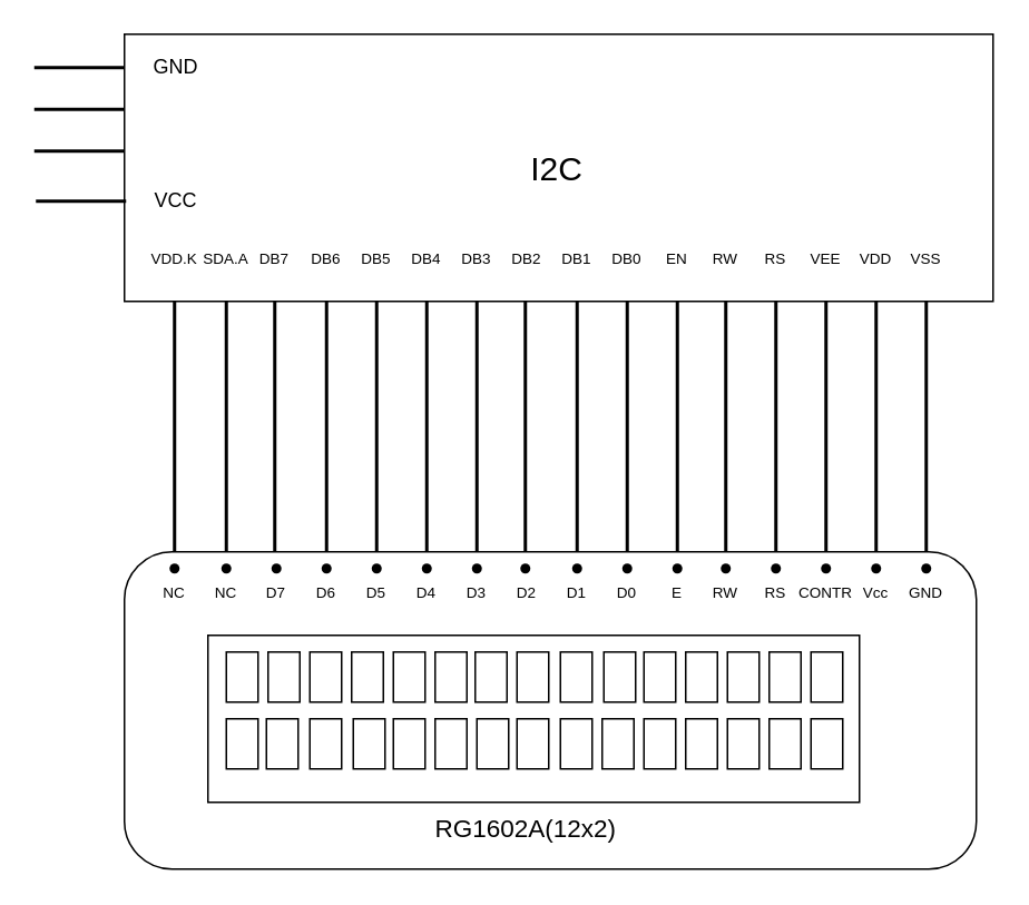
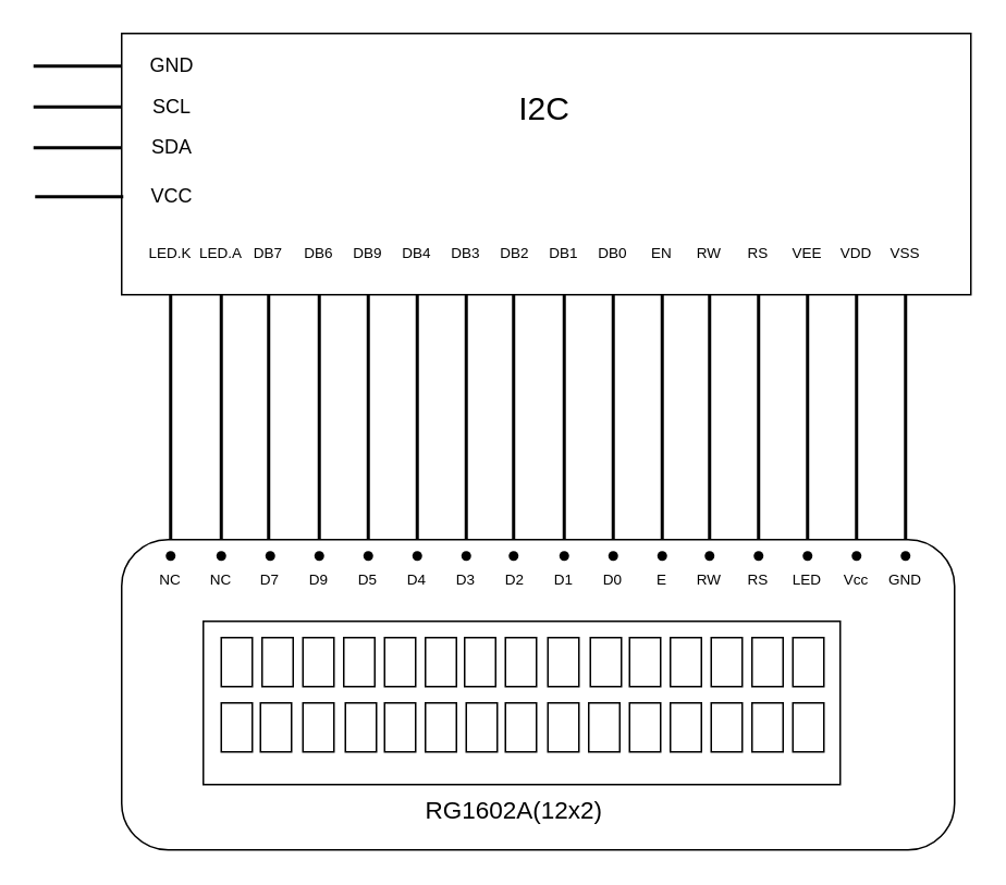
  <mxCell id="0" />
  <mxCell id="1" parent="0" />
  <mxCell id="2" value="" style="rounded=0;whiteSpace=wrap;html=1;" parent="1" vertex="1"><mxGeometry x="284" y="460" width="100" height="20" as="geometry" /></mxCell>
  <mxCell id="3" value="" style="rounded=1;whiteSpace=wrap;html=1;" parent="1" vertex="1"><mxGeometry x="74" y="330" width="510" height="190" as="geometry" /></mxCell>
  <mxCell id="4" value="" style="rounded=0;whiteSpace=wrap;html=1;" parent="1" vertex="1"><mxGeometry x="124" y="380" width="390" height="100" as="geometry" /></mxCell>
  <mxCell id="5" value="" style="shape=waypoint;sketch=0;fillStyle=solid;size=6;pointerEvents=1;points=[];fillColor=none;resizable=0;rotatable=0;perimeter=centerPerimeter;snapToPoint=1;" parent="1" vertex="1"><mxGeometry x="125" y="330" width="20" height="20" as="geometry" /></mxCell>
  <mxCell id="6" value="" style="shape=waypoint;sketch=0;fillStyle=solid;size=6;pointerEvents=1;points=[];fillColor=none;resizable=0;rotatable=0;perimeter=centerPerimeter;snapToPoint=1;" parent="1" vertex="1"><mxGeometry x="155" y="330" width="20" height="20" as="geometry" /></mxCell>
  <mxCell id="7" value="" style="shape=waypoint;sketch=0;fillStyle=solid;size=6;pointerEvents=1;points=[];fillColor=none;resizable=0;rotatable=0;perimeter=centerPerimeter;snapToPoint=1;" parent="1" vertex="1"><mxGeometry x="215" y="330" width="20" height="20" as="geometry" /></mxCell>
  <mxCell id="8" value="" style="shape=waypoint;sketch=0;fillStyle=solid;size=6;pointerEvents=1;points=[];fillColor=none;resizable=0;rotatable=0;perimeter=centerPerimeter;snapToPoint=1;" parent="1" vertex="1"><mxGeometry x="185" y="330" width="20" height="20" as="geometry" /></mxCell>
  <mxCell id="9" value="" style="shape=waypoint;sketch=0;fillStyle=solid;size=6;pointerEvents=1;points=[];fillColor=none;resizable=0;rotatable=0;perimeter=centerPerimeter;snapToPoint=1;" parent="1" vertex="1"><mxGeometry x="245" y="330" width="20" height="20" as="geometry" /></mxCell>
  <mxCell id="10" value="" style="shape=waypoint;sketch=0;fillStyle=solid;size=6;pointerEvents=1;points=[];fillColor=none;resizable=0;rotatable=0;perimeter=centerPerimeter;snapToPoint=1;" parent="1" vertex="1"><mxGeometry x="275" y="330" width="20" height="20" as="geometry" /></mxCell>
  <mxCell id="11" value="" style="shape=waypoint;sketch=0;fillStyle=solid;size=6;pointerEvents=1;points=[];fillColor=none;resizable=0;rotatable=0;perimeter=centerPerimeter;snapToPoint=1;" parent="1" vertex="1"><mxGeometry x="335" y="330" width="20" height="20" as="geometry" /></mxCell>
  <mxCell id="12" value="" style="shape=waypoint;sketch=0;fillStyle=solid;size=6;pointerEvents=1;points=[];fillColor=none;resizable=0;rotatable=0;perimeter=centerPerimeter;snapToPoint=1;" parent="1" vertex="1"><mxGeometry x="304" y="330" width="20" height="20" as="geometry" /></mxCell>
  <mxCell id="13" value="" style="shape=waypoint;sketch=0;fillStyle=solid;size=6;pointerEvents=1;points=[];fillColor=none;resizable=0;rotatable=0;perimeter=centerPerimeter;snapToPoint=1;" parent="1" vertex="1"><mxGeometry x="94" y="330" width="20" height="20" as="geometry" /></mxCell>
  <mxCell id="14" value="" style="shape=waypoint;sketch=0;fillStyle=solid;size=6;pointerEvents=1;points=[];fillColor=none;resizable=0;rotatable=0;perimeter=centerPerimeter;snapToPoint=1;" parent="1" vertex="1"><mxGeometry x="365" y="330" width="20" height="20" as="geometry" /></mxCell>
  <mxCell id="15" value="" style="shape=waypoint;sketch=0;fillStyle=solid;size=6;pointerEvents=1;points=[];fillColor=none;resizable=0;rotatable=0;perimeter=centerPerimeter;snapToPoint=1;" parent="1" vertex="1"><mxGeometry x="395" y="330" width="20" height="20" as="geometry" /></mxCell>
  <mxCell id="16" value="" style="shape=waypoint;sketch=0;fillStyle=solid;size=6;pointerEvents=1;points=[];fillColor=none;resizable=0;rotatable=0;perimeter=centerPerimeter;snapToPoint=1;" parent="1" vertex="1"><mxGeometry x="424" y="330" width="20" height="20" as="geometry" /></mxCell>
  <mxCell id="17" value="" style="line;strokeWidth=2;direction=south;html=1;" parent="1" vertex="1"><mxGeometry x="99" y="180" width="10" height="150" as="geometry" /></mxCell>
  <mxCell id="18" value="" style="line;strokeWidth=2;direction=south;html=1;" parent="1" vertex="1"><mxGeometry x="130" y="180" width="10" height="150" as="geometry" /></mxCell>
  <mxCell id="19" value="" style="line;strokeWidth=2;direction=south;html=1;" parent="1" vertex="1"><mxGeometry x="429" y="180" width="10" height="150" as="geometry" /></mxCell>
  <mxCell id="20" value="" style="line;strokeWidth=2;direction=south;html=1;" parent="1" vertex="1"><mxGeometry x="159" y="180" width="10" height="150" as="geometry" /></mxCell>
  <mxCell id="21" value="" style="line;strokeWidth=2;direction=south;html=1;" parent="1" vertex="1"><mxGeometry x="400" y="180" width="10" height="150" as="geometry" /></mxCell>
  <mxCell id="22" value="" style="line;strokeWidth=2;direction=south;html=1;" parent="1" vertex="1"><mxGeometry x="309" y="180" width="10" height="150" as="geometry" /></mxCell>
  <mxCell id="23" value="" style="line;strokeWidth=2;direction=south;html=1;" parent="1" vertex="1"><mxGeometry x="190" y="180" width="10" height="150" as="geometry" /></mxCell>
  <mxCell id="24" value="" style="line;strokeWidth=2;direction=south;html=1;" parent="1" vertex="1"><mxGeometry x="280" y="180" width="10" height="150" as="geometry" /></mxCell>
  <mxCell id="25" value="" style="line;strokeWidth=2;direction=south;html=1;" parent="1" vertex="1"><mxGeometry x="250" y="180" width="10" height="150" as="geometry" /></mxCell>
  <mxCell id="26" value="" style="line;strokeWidth=2;direction=south;html=1;" parent="1" vertex="1"><mxGeometry x="220" y="180" width="10" height="150" as="geometry" /></mxCell>
  <mxCell id="27" value="" style="line;strokeWidth=2;direction=south;html=1;" parent="1" vertex="1"><mxGeometry x="340" y="180" width="10" height="150" as="geometry" /></mxCell>
  <mxCell id="28" value="" style="line;strokeWidth=2;direction=south;html=1;" parent="1" vertex="1"><mxGeometry x="370" y="180" width="10" height="150" as="geometry" /></mxCell>
  <mxCell id="29" value="&lt;font style=&quot;font-size: 15px;&quot;&gt;RG1602A(12x2)&lt;/font&gt;" style="text;html=1;align=center;verticalAlign=middle;whiteSpace=wrap;rounded=0;" parent="1" vertex="1"><mxGeometry x="259.75" y="480" width="108.5" height="30" as="geometry" /></mxCell>
  <mxCell id="30" value="" style="rounded=0;whiteSpace=wrap;html=1;" parent="1" vertex="1"><mxGeometry x="74" y="20" width="520" height="160" as="geometry" /></mxCell>
- <mxCell id="31" value="&lt;font&gt;VDD.K&lt;/font&gt;" style="text;html=1;align=center;verticalAlign=middle;whiteSpace=wrap;rounded=0;fontSize=9;" parent="1" vertex="1"><mxGeometry x="94" y="150" width="20" height="10" as="geometry" /></mxCell>
- <mxCell id="32" value="&lt;font&gt;SDA.A&lt;/font&gt;" style="text;html=1;align=center;verticalAlign=middle;whiteSpace=wrap;rounded=0;fontSize=9;" parent="1" vertex="1"><mxGeometry x="125" y="150" width="20" height="10" as="geometry" /></mxCell>
+ <mxCell id="31" value="&lt;font&gt;LED.K&lt;/font&gt;" style="text;html=1;align=center;verticalAlign=middle;whiteSpace=wrap;rounded=0;fontSize=9;" parent="1" vertex="1"><mxGeometry x="94" y="150" width="20" height="10" as="geometry" /></mxCell>
+ <mxCell id="32" value="&lt;font&gt;LED.A&lt;/font&gt;" style="text;html=1;align=center;verticalAlign=middle;whiteSpace=wrap;rounded=0;fontSize=9;" parent="1" vertex="1"><mxGeometry x="125" y="150" width="20" height="10" as="geometry" /></mxCell>
  <mxCell id="33" value="" style="line;strokeWidth=2;direction=south;html=1;" parent="1" vertex="1"><mxGeometry x="459" y="180" width="10" height="150" as="geometry" /></mxCell>
  <mxCell id="34" value="" style="line;strokeWidth=2;direction=south;html=1;" parent="1" vertex="1"><mxGeometry x="489" y="180" width="10" height="150" as="geometry" /></mxCell>
  <mxCell id="35" value="" style="line;strokeWidth=2;direction=south;html=1;" parent="1" vertex="1"><mxGeometry x="519" y="180" width="10" height="150" as="geometry" /></mxCell>
  <mxCell id="36" value="" style="shape=waypoint;sketch=0;fillStyle=solid;size=6;pointerEvents=1;points=[];fillColor=none;resizable=0;rotatable=0;perimeter=centerPerimeter;snapToPoint=1;" parent="1" vertex="1"><mxGeometry x="454" y="330" width="20" height="20" as="geometry" /></mxCell>
  <mxCell id="37" value="" style="shape=waypoint;sketch=0;fillStyle=solid;size=6;pointerEvents=1;points=[];fillColor=none;resizable=0;rotatable=0;perimeter=centerPerimeter;snapToPoint=1;" parent="1" vertex="1"><mxGeometry x="484" y="330" width="20" height="20" as="geometry" /></mxCell>
  <mxCell id="38" value="" style="shape=waypoint;sketch=0;fillStyle=solid;size=6;pointerEvents=1;points=[];fillColor=none;resizable=0;rotatable=0;perimeter=centerPerimeter;snapToPoint=1;" parent="1" vertex="1"><mxGeometry x="514" y="330" width="20" height="20" as="geometry" /></mxCell>
  <mxCell id="39" value="" style="shape=waypoint;sketch=0;fillStyle=solid;size=6;pointerEvents=1;points=[];fillColor=none;resizable=0;rotatable=0;perimeter=centerPerimeter;snapToPoint=1;" parent="1" vertex="1"><mxGeometry x="544" y="330" width="20" height="20" as="geometry" /></mxCell>
  <mxCell id="40" value="" style="line;strokeWidth=2;direction=south;html=1;" parent="1" vertex="1"><mxGeometry x="549" y="180" width="10" height="150" as="geometry" /></mxCell>
  <mxCell id="41" value="&lt;font&gt;DB7&lt;/font&gt;" style="text;html=1;align=center;verticalAlign=middle;whiteSpace=wrap;rounded=0;fontSize=9;" parent="1" vertex="1"><mxGeometry x="149" y="150" width="30" height="10" as="geometry" /></mxCell>
  <mxCell id="42" value="&lt;font&gt;DB6&lt;/font&gt;" style="text;html=1;align=center;verticalAlign=middle;whiteSpace=wrap;rounded=0;fontSize=9;" parent="1" vertex="1"><mxGeometry x="180" y="150" width="30" height="10" as="geometry" /></mxCell>
- <mxCell id="43" value="&lt;font&gt;DB5&lt;/font&gt;" style="text;html=1;align=center;verticalAlign=middle;whiteSpace=wrap;rounded=0;fontSize=9;" parent="1" vertex="1"><mxGeometry x="210" y="150" width="30" height="10" as="geometry" /></mxCell>
+ <mxCell id="43" value="&lt;font&gt;DB9&lt;/font&gt;" style="text;html=1;align=center;verticalAlign=middle;whiteSpace=wrap;rounded=0;fontSize=9;" parent="1" vertex="1"><mxGeometry x="210" y="150" width="30" height="10" as="geometry" /></mxCell>
  <mxCell id="44" value="&lt;font&gt;DB4&lt;/font&gt;" style="text;html=1;align=center;verticalAlign=middle;whiteSpace=wrap;rounded=0;fontSize=9;" parent="1" vertex="1"><mxGeometry x="240" y="150" width="30" height="10" as="geometry" /></mxCell>
  <mxCell id="45" value="&lt;font&gt;DB3&lt;/font&gt;" style="text;html=1;align=center;verticalAlign=middle;whiteSpace=wrap;rounded=0;fontSize=9;" parent="1" vertex="1"><mxGeometry x="270" y="150" width="30" height="10" as="geometry" /></mxCell>
  <mxCell id="46" value="&lt;font&gt;DB2&lt;/font&gt;" style="text;html=1;align=center;verticalAlign=middle;whiteSpace=wrap;rounded=0;fontSize=9;" parent="1" vertex="1"><mxGeometry x="300" y="150" width="30" height="10" as="geometry" /></mxCell>
  <mxCell id="47" value="&lt;font&gt;DB1&lt;/font&gt;" style="text;html=1;align=center;verticalAlign=middle;whiteSpace=wrap;rounded=0;fontSize=9;" parent="1" vertex="1"><mxGeometry x="330" y="150" width="30" height="10" as="geometry" /></mxCell>
  <mxCell id="48" value="&lt;font&gt;DB0&lt;/font&gt;" style="text;html=1;align=center;verticalAlign=middle;whiteSpace=wrap;rounded=0;fontSize=9;" parent="1" vertex="1"><mxGeometry x="360" y="150" width="30" height="10" as="geometry" /></mxCell>
  <mxCell id="49" value="EN" style="text;html=1;align=center;verticalAlign=middle;whiteSpace=wrap;rounded=0;fontSize=9;" parent="1" vertex="1"><mxGeometry x="390" y="150" width="30" height="10" as="geometry" /></mxCell>
  <mxCell id="50" value="RW" style="text;html=1;align=center;verticalAlign=middle;whiteSpace=wrap;rounded=0;fontSize=9;" parent="1" vertex="1"><mxGeometry x="419" y="150" width="30" height="10" as="geometry" /></mxCell>
  <mxCell id="51" value="VEE" style="text;html=1;align=center;verticalAlign=middle;whiteSpace=wrap;rounded=0;fontSize=9;" parent="1" vertex="1"><mxGeometry x="479" y="150" width="30" height="10" as="geometry" /></mxCell>
  <mxCell id="52" value="RS" style="text;html=1;align=center;verticalAlign=middle;whiteSpace=wrap;rounded=0;fontSize=9;" parent="1" vertex="1"><mxGeometry x="449" y="150" width="30" height="10" as="geometry" /></mxCell>
  <mxCell id="53" value="VDD" style="text;html=1;align=center;verticalAlign=middle;whiteSpace=wrap;rounded=0;fontSize=9;" parent="1" vertex="1"><mxGeometry x="509" y="150" width="30" height="10" as="geometry" /></mxCell>
  <mxCell id="54" value="VSS" style="text;html=1;align=center;verticalAlign=middle;whiteSpace=wrap;rounded=0;fontSize=9;" parent="1" vertex="1"><mxGeometry x="539" y="150" width="30" height="10" as="geometry" /></mxCell>
  <mxCell id="55" value="" style="rounded=0;whiteSpace=wrap;html=1;" parent="1" vertex="1"><mxGeometry x="235" y="430" width="19" height="30" as="geometry" /></mxCell>
  <mxCell id="56" value="" style="rounded=0;whiteSpace=wrap;html=1;" parent="1" vertex="1"><mxGeometry x="235" y="390" width="19" height="30" as="geometry" /></mxCell>
  <mxCell id="57" value="" style="rounded=0;whiteSpace=wrap;html=1;" parent="1" vertex="1"><mxGeometry x="211" y="430" width="19" height="30" as="geometry" /></mxCell>
  <mxCell id="58" value="" style="rounded=0;whiteSpace=wrap;html=1;" parent="1" vertex="1"><mxGeometry x="210" y="390" width="19" height="30" as="geometry" /></mxCell>
  <mxCell id="59" value="" style="rounded=0;whiteSpace=wrap;html=1;" parent="1" vertex="1"><mxGeometry x="185" y="430" width="19" height="30" as="geometry" /></mxCell>
  <mxCell id="60" value="" style="rounded=0;whiteSpace=wrap;html=1;" parent="1" vertex="1"><mxGeometry x="185" y="390" width="19" height="30" as="geometry" /></mxCell>
  <mxCell id="61" value="" style="rounded=0;whiteSpace=wrap;html=1;" parent="1" vertex="1"><mxGeometry x="159" y="430" width="19" height="30" as="geometry" /></mxCell>
  <mxCell id="62" value="" style="rounded=0;whiteSpace=wrap;html=1;" parent="1" vertex="1"><mxGeometry x="160" y="390" width="19" height="30" as="geometry" /></mxCell>
  <mxCell id="63" value="" style="rounded=0;whiteSpace=wrap;html=1;" parent="1" vertex="1"><mxGeometry x="135" y="430" width="19" height="30" as="geometry" /></mxCell>
  <mxCell id="64" value="" style="rounded=0;whiteSpace=wrap;html=1;" parent="1" vertex="1"><mxGeometry x="135" y="390" width="19" height="30" as="geometry" /></mxCell>
  <mxCell id="65" value="" style="rounded=0;whiteSpace=wrap;html=1;" parent="1" vertex="1"><mxGeometry x="260" y="390" width="19" height="30" as="geometry" /></mxCell>
  <mxCell id="66" value="" style="rounded=0;whiteSpace=wrap;html=1;" parent="1" vertex="1"><mxGeometry x="284" y="390" width="19" height="30" as="geometry" /></mxCell>
  <mxCell id="67" value="" style="rounded=0;whiteSpace=wrap;html=1;" parent="1" vertex="1"><mxGeometry x="309" y="390" width="19" height="30" as="geometry" /></mxCell>
  <mxCell id="68" value="" style="rounded=0;whiteSpace=wrap;html=1;" parent="1" vertex="1"><mxGeometry x="335" y="390" width="19" height="30" as="geometry" /></mxCell>
  <mxCell id="69" value="" style="rounded=0;whiteSpace=wrap;html=1;" parent="1" vertex="1"><mxGeometry x="361" y="390" width="19" height="30" as="geometry" /></mxCell>
  <mxCell id="70" value="" style="rounded=0;whiteSpace=wrap;html=1;" parent="1" vertex="1"><mxGeometry x="385" y="390" width="19" height="30" as="geometry" /></mxCell>
  <mxCell id="71" value="" style="rounded=0;whiteSpace=wrap;html=1;" parent="1" vertex="1"><mxGeometry x="410" y="390" width="19" height="30" as="geometry" /></mxCell>
  <mxCell id="72" value="" style="rounded=0;whiteSpace=wrap;html=1;" parent="1" vertex="1"><mxGeometry x="435" y="390" width="19" height="30" as="geometry" /></mxCell>
  <mxCell id="73" value="" style="rounded=0;whiteSpace=wrap;html=1;" parent="1" vertex="1"><mxGeometry x="460" y="390" width="19" height="30" as="geometry" /></mxCell>
  <mxCell id="74" value="" style="rounded=0;whiteSpace=wrap;html=1;" parent="1" vertex="1"><mxGeometry x="485" y="390" width="19" height="30" as="geometry" /></mxCell>
  <mxCell id="75" value="" style="rounded=0;whiteSpace=wrap;html=1;" parent="1" vertex="1"><mxGeometry x="309" y="430" width="19" height="30" as="geometry" /></mxCell>
  <mxCell id="76" value="" style="rounded=0;whiteSpace=wrap;html=1;" parent="1" vertex="1"><mxGeometry x="285" y="430" width="19" height="30" as="geometry" /></mxCell>
  <mxCell id="77" value="" style="rounded=0;whiteSpace=wrap;html=1;" parent="1" vertex="1"><mxGeometry x="260" y="430" width="19" height="30" as="geometry" /></mxCell>
  <mxCell id="78" value="" style="rounded=0;whiteSpace=wrap;html=1;" parent="1" vertex="1"><mxGeometry x="385" y="430" width="19" height="30" as="geometry" /></mxCell>
  <mxCell id="79" value="" style="rounded=0;whiteSpace=wrap;html=1;" parent="1" vertex="1"><mxGeometry x="360" y="430" width="19" height="30" as="geometry" /></mxCell>
  <mxCell id="80" value="" style="rounded=0;whiteSpace=wrap;html=1;" parent="1" vertex="1"><mxGeometry x="335" y="430" width="19" height="30" as="geometry" /></mxCell>
  <mxCell id="81" value="" style="rounded=0;whiteSpace=wrap;html=1;" parent="1" vertex="1"><mxGeometry x="435" y="430" width="19" height="30" as="geometry" /></mxCell>
  <mxCell id="82" value="" style="rounded=0;whiteSpace=wrap;html=1;" parent="1" vertex="1"><mxGeometry x="410" y="430" width="19" height="30" as="geometry" /></mxCell>
  <mxCell id="83" value="" style="rounded=0;whiteSpace=wrap;html=1;" parent="1" vertex="1"><mxGeometry x="460" y="430" width="19" height="30" as="geometry" /></mxCell>
  <mxCell id="84" value="" style="rounded=0;whiteSpace=wrap;html=1;" parent="1" vertex="1"><mxGeometry x="485" y="430" width="19" height="30" as="geometry" /></mxCell>
  <mxCell id="85" value="NC" style="text;html=1;align=center;verticalAlign=middle;whiteSpace=wrap;rounded=0;fontSize=9;" parent="1" vertex="1"><mxGeometry x="125" y="350" width="20" height="10" as="geometry" /></mxCell>
- <mxCell id="86" value="CONTR" style="text;html=1;align=center;verticalAlign=middle;whiteSpace=wrap;rounded=0;fontSize=9;" parent="1" vertex="1"><mxGeometry x="474" y="350" width="40" height="10" as="geometry" /></mxCell>
+ <mxCell id="86" value="LED" style="text;html=1;align=center;verticalAlign=middle;whiteSpace=wrap;rounded=0;fontSize=9;" parent="1" vertex="1"><mxGeometry x="474" y="350" width="40" height="10" as="geometry" /></mxCell>
  <mxCell id="87" value="NC" style="text;html=1;align=center;verticalAlign=middle;whiteSpace=wrap;rounded=0;fontSize=9;" parent="1" vertex="1"><mxGeometry x="94" y="350" width="20" height="10" as="geometry" /></mxCell>
  <mxCell id="88" value="D3" style="text;html=1;align=center;verticalAlign=middle;whiteSpace=wrap;rounded=0;fontSize=9;" parent="1" vertex="1"><mxGeometry x="275" y="350" width="20" height="10" as="geometry" /></mxCell>
  <mxCell id="89" value="D7" style="text;html=1;align=center;verticalAlign=middle;whiteSpace=wrap;rounded=0;fontSize=9;" parent="1" vertex="1"><mxGeometry x="155" y="350" width="20" height="10" as="geometry" /></mxCell>
  <mxCell id="90" value="D2" style="text;html=1;align=center;verticalAlign=middle;whiteSpace=wrap;rounded=0;fontSize=9;" parent="1" vertex="1"><mxGeometry x="305" y="350" width="20" height="10" as="geometry" /></mxCell>
- <mxCell id="91" value="D6" style="text;html=1;align=center;verticalAlign=middle;whiteSpace=wrap;rounded=0;fontSize=9;" parent="1" vertex="1"><mxGeometry x="185" y="350" width="20" height="10" as="geometry" /></mxCell>
+ <mxCell id="91" value="D9" style="text;html=1;align=center;verticalAlign=middle;whiteSpace=wrap;rounded=0;fontSize=9;" parent="1" vertex="1"><mxGeometry x="185" y="350" width="20" height="10" as="geometry" /></mxCell>
  <mxCell id="92" value="D1" style="text;html=1;align=center;verticalAlign=middle;whiteSpace=wrap;rounded=0;fontSize=9;" parent="1" vertex="1"><mxGeometry x="335" y="350" width="20" height="10" as="geometry" /></mxCell>
  <mxCell id="93" value="D5" style="text;html=1;align=center;verticalAlign=middle;whiteSpace=wrap;rounded=0;fontSize=9;" parent="1" vertex="1"><mxGeometry x="215" y="350" width="20" height="10" as="geometry" /></mxCell>
  <mxCell id="94" value="D0" style="text;html=1;align=center;verticalAlign=middle;whiteSpace=wrap;rounded=0;fontSize=9;" parent="1" vertex="1"><mxGeometry x="365" y="350" width="20" height="10" as="geometry" /></mxCell>
  <mxCell id="95" value="D4" style="text;html=1;align=center;verticalAlign=middle;whiteSpace=wrap;rounded=0;fontSize=9;" parent="1" vertex="1"><mxGeometry x="245" y="350" width="20" height="10" as="geometry" /></mxCell>
  <mxCell id="96" value="E" style="text;html=1;align=center;verticalAlign=middle;whiteSpace=wrap;rounded=0;fontSize=9;" vertex="1" parent="1"><mxGeometry x="395" y="350" width="20" height="10" as="geometry" /></mxCell>
  <mxCell id="97" value="RW" style="text;html=1;align=center;verticalAlign=middle;whiteSpace=wrap;rounded=0;fontSize=9;" vertex="1" parent="1"><mxGeometry x="424" y="350" width="20" height="10" as="geometry" /></mxCell>
  <mxCell id="98" value="Vcc" style="text;html=1;align=center;verticalAlign=middle;whiteSpace=wrap;rounded=0;fontSize=9;" vertex="1" parent="1"><mxGeometry x="514" y="350" width="20" height="10" as="geometry" /></mxCell>
  <mxCell id="99" value="RS" style="text;html=1;align=center;verticalAlign=middle;whiteSpace=wrap;rounded=0;fontSize=9;" vertex="1" parent="1"><mxGeometry x="454" y="350" width="20" height="10" as="geometry" /></mxCell>
  <mxCell id="100" value="GND" style="text;html=1;align=center;verticalAlign=middle;whiteSpace=wrap;rounded=0;fontSize=9;" vertex="1" parent="1"><mxGeometry x="544" y="350" width="20" height="10" as="geometry" /></mxCell>
- <mxCell id="101" value="&lt;span style=&quot;font-size: 20px;&quot;&gt;I2C&lt;/span&gt;" style="text;html=1;align=center;verticalAlign=middle;whiteSpace=wrap;rounded=0;" vertex="1" parent="1"><mxGeometry x="303" y="85" width="60" height="30" as="geometry" /></mxCell>
+ <mxCell id="101" value="&lt;span style=&quot;font-size: 20px;&quot;&gt;I2C&lt;/span&gt;" style="text;html=1;align=center;verticalAlign=middle;whiteSpace=wrap;rounded=0;" vertex="1" parent="1"><mxGeometry x="303" y="50" width="60" height="30" as="geometry" /></mxCell>
  <mxCell id="102" value="GND" style="text;html=1;align=center;verticalAlign=middle;whiteSpace=wrap;rounded=0;" vertex="1" parent="1"><mxGeometry x="75" y="30" width="60" height="20" as="geometry" /></mxCell>
+ <mxCell id="103" value="SCL" style="text;html=1;align=center;verticalAlign=middle;whiteSpace=wrap;rounded=0;" vertex="1" parent="1"><mxGeometry x="75" y="55" width="60" height="20" as="geometry" /></mxCell>
+ <mxCell id="104" value="SDA" style="text;html=1;align=center;verticalAlign=middle;whiteSpace=wrap;rounded=0;" vertex="1" parent="1"><mxGeometry x="75" y="80" width="60" height="20" as="geometry" /></mxCell>
  <mxCell id="105" value="VCC" style="text;html=1;align=center;verticalAlign=middle;whiteSpace=wrap;rounded=0;" vertex="1" parent="1"><mxGeometry x="75" y="110" width="60" height="20" as="geometry" /></mxCell>
  <mxCell id="106" value="" style="line;strokeWidth=2;html=1;" vertex="1" parent="1"><mxGeometry x="20" y="35" width="54" height="10" as="geometry" /></mxCell>
  <mxCell id="107" value="" style="line;strokeWidth=2;html=1;" vertex="1" parent="1"><mxGeometry x="20" y="60" width="54" height="10" as="geometry" /></mxCell>
  <mxCell id="108" value="" style="line;strokeWidth=2;html=1;" vertex="1" parent="1"><mxGeometry x="20" y="85" width="54" height="10" as="geometry" /></mxCell>
  <mxCell id="109" value="" style="line;strokeWidth=2;html=1;" vertex="1" parent="1"><mxGeometry x="21" y="115" width="54" height="10" as="geometry" /></mxCell>
